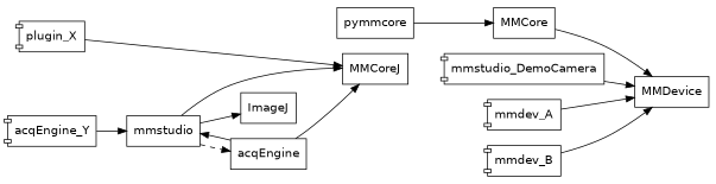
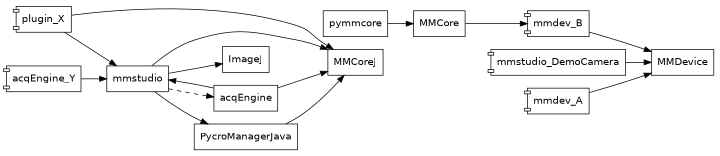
  strict digraph {
    rankdir=LR
    node [fontname=Helvetica shape=box]
    MMCoreJ
    pymmcore
    n3 [label=mmstudio_DemoCamera shape=component]
    mmdev_A [shape=component]
    mmdev_B [shape=component]
    plugin_X [shape=component]
    n7 [label=acqEngine_Y shape=component]
    MMCore
    MMDevice
    mmstudio
    ImageJ
    acqEngine
+   PycroManagerJava
    subgraph sub_1 {
      rank=same
      MMCoreJ
      pymmcore
    }
    subgraph sub_2 {
      rank=same
      n3
      mmdev_A
      mmdev_B
    }
    subgraph sub_3 {
      rank=same
      plugin_X
      n7
    }
    pymmcore -> MMCore
    n3 -> MMDevice
    mmdev_A -> MMDevice
    mmdev_B -> MMDevice
    plugin_X -> MMCoreJ
+   plugin_X -> mmstudio
    n7 -> mmstudio
-   MMCore -> MMDevice
+   MMCore -> mmdev_B
    mmstudio -> MMCoreJ
    mmstudio -> ImageJ
    mmstudio -> acqEngine [style=dashed]
+   mmstudio -> PycroManagerJava
    acqEngine -> MMCoreJ
    acqEngine -> mmstudio
+   PycroManagerJava -> MMCoreJ
  }
